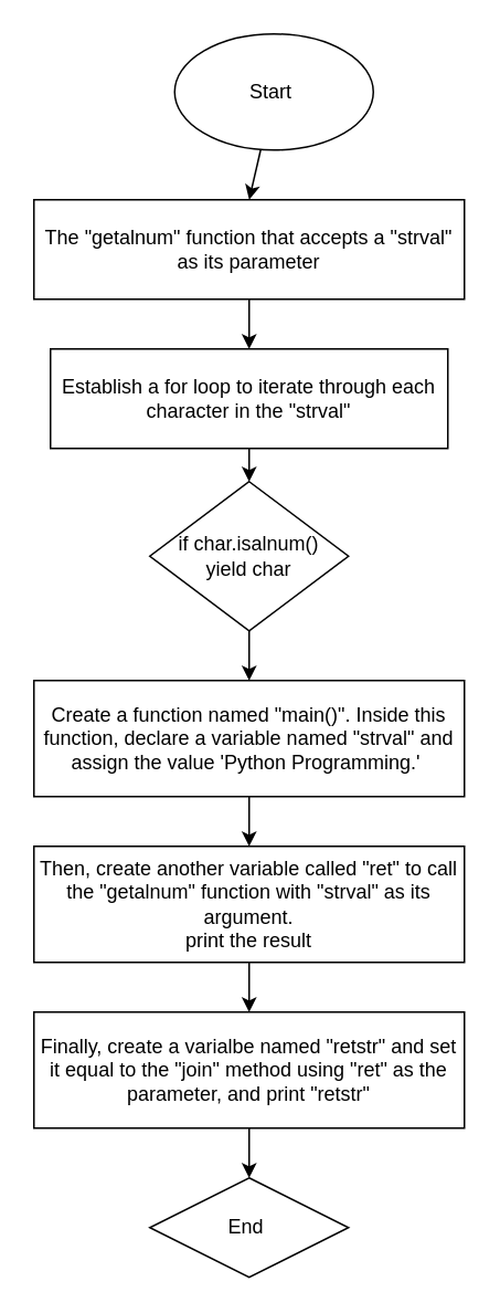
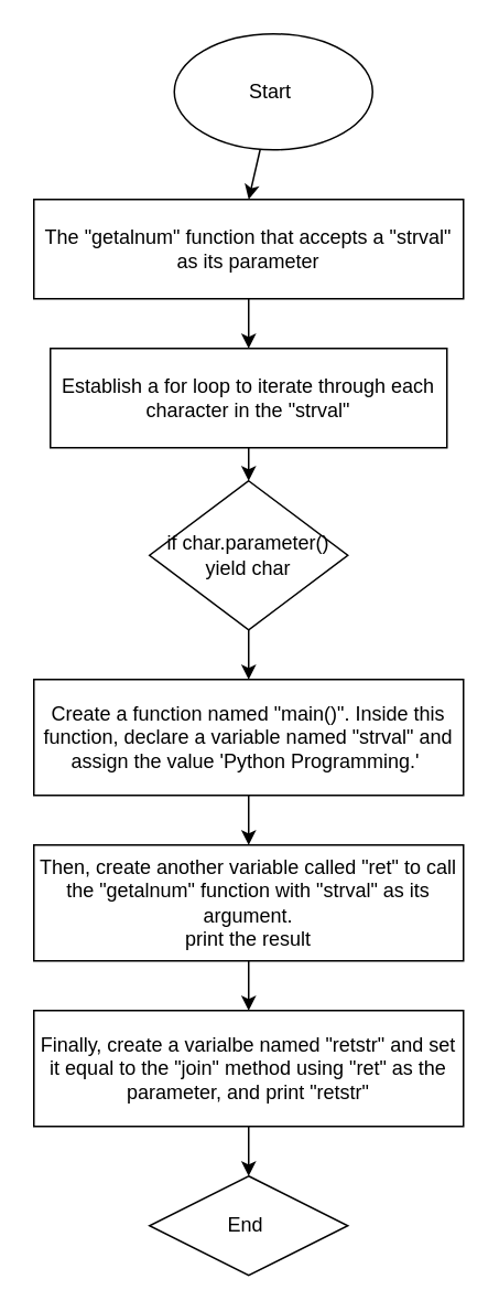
  <mxCell id="0" />
  <mxCell id="1" parent="0" />
  <mxCell id="2" style="edgeStyle=none;html=1;" edge="1" parent="1" source="3"><mxGeometry relative="1" as="geometry"><mxPoint x="150" y="120" as="targetPoint" /></mxGeometry></mxCell>
  <mxCell id="3" value="Start&amp;nbsp;" style="ellipse;whiteSpace=wrap;html=1;" vertex="1" parent="1"><mxGeometry x="105" y="20" width="120" height="70" as="geometry" /></mxCell>
  <mxCell id="4" style="edgeStyle=none;html=1;" edge="1" parent="1" source="5"><mxGeometry relative="1" as="geometry"><mxPoint x="150" y="210" as="targetPoint" /></mxGeometry></mxCell>
  <mxCell id="5" value="The &quot;getalnum&quot; function that accepts a &quot;strval&quot; as its parameter" style="rounded=0;whiteSpace=wrap;html=1;" vertex="1" parent="1"><mxGeometry x="20" y="120" width="260" height="60" as="geometry" /></mxCell>
  <mxCell id="6" style="edgeStyle=none;html=1;" edge="1" parent="1" source="7"><mxGeometry relative="1" as="geometry"><mxPoint x="150" y="290" as="targetPoint" /></mxGeometry></mxCell>
  <mxCell id="7" value="Establish a for loop to iterate through each character in the &quot;strval&quot;" style="rounded=0;whiteSpace=wrap;html=1;" vertex="1" parent="1"><mxGeometry x="30" y="210" width="240" height="60" as="geometry" /></mxCell>
  <mxCell id="8" style="edgeStyle=none;html=1;" edge="1" parent="1" source="9"><mxGeometry relative="1" as="geometry"><mxPoint x="150" y="410" as="targetPoint" /></mxGeometry></mxCell>
- <mxCell id="9" value="if char.isalnum()&lt;br&gt;yield char" style="rhombus;whiteSpace=wrap;html=1;" vertex="1" parent="1"><mxGeometry x="90" y="290" width="120" height="90" as="geometry" /></mxCell>
+ <mxCell id="9" value="if char.parameter()&lt;br&gt;yield char" style="rhombus;whiteSpace=wrap;html=1;" vertex="1" parent="1"><mxGeometry x="90" y="290" width="120" height="90" as="geometry" /></mxCell>
  <mxCell id="10" style="edgeStyle=none;html=1;" edge="1" parent="1" source="11"><mxGeometry relative="1" as="geometry"><mxPoint x="150" y="510" as="targetPoint" /></mxGeometry></mxCell>
  <mxCell id="11" value="Create a function named &quot;main()&quot;. Inside this function, declare a variable named &quot;strval&quot; and assign the value 'Python Programming.'&amp;nbsp;" style="rounded=0;whiteSpace=wrap;html=1;" vertex="1" parent="1"><mxGeometry x="20" y="410" width="260" height="70" as="geometry" /></mxCell>
  <mxCell id="12" style="edgeStyle=none;html=1;" edge="1" parent="1" source="13" target="15"><mxGeometry relative="1" as="geometry"><mxPoint x="150" y="610" as="targetPoint" /></mxGeometry></mxCell>
  <mxCell id="13" value="Then, create another variable called &quot;ret&quot; to call the &quot;getalnum&quot; function with &quot;strval&quot; as its argument.&lt;br&gt;print the result" style="rounded=0;whiteSpace=wrap;html=1;" vertex="1" parent="1"><mxGeometry x="20" y="510" width="260" height="70" as="geometry" /></mxCell>
  <mxCell id="14" style="edgeStyle=none;html=1;" edge="1" parent="1" source="15" target="16"><mxGeometry relative="1" as="geometry"><mxPoint x="150" y="710" as="targetPoint" /></mxGeometry></mxCell>
  <mxCell id="15" value="Finally, create a varialbe named &quot;retstr&quot; and set it equal to the &quot;join&quot; method using &quot;ret&quot; as the parameter, and print &quot;retstr&quot;" style="rounded=0;whiteSpace=wrap;html=1;" vertex="1" parent="1"><mxGeometry x="20" y="610" width="260" height="70" as="geometry" /></mxCell>
  <mxCell id="16" value="End&amp;nbsp;" style="rhombus;whiteSpace=wrap;html=1;" vertex="1" parent="1"><mxGeometry x="90" y="710" width="120" height="60" as="geometry" /></mxCell>
